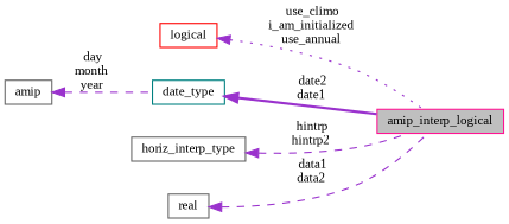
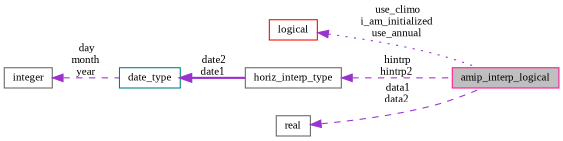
  digraph {
    fontname="Liberation Serif"
    rankdir=LR
    node [color=gray40 fillcolor=white fontname="Liberation Serif" fontsize=10 shape=record style=filled]
    edge [color=darkorchid3 dir=back fontname="Liberation Serif" fontsize=10 labelfontname=Helvetica labelfontsize=10 style=dashed]
    n1 [color=deeppink fillcolor=grey75 fontcolor=black height=0.2 label=amip_interp_logical width=0.4]
    n2 [color=red height=0.2 label=logical width=0.4]
    n3 [color=teal height=0.2 label=date_type width=0.4]
-   n4 [height=0.2 label=amip width=0.4]
+   n4 [height=0.2 label=integer width=0.4]
    n5 [height=0.2 label=horiz_interp_type width=0.4]
    n6 [height=0.2 label=real width=0.4]
    n2 -> n1 [label=" use_climo\ni_am_initialized\nuse_annual" style=dotted]
-   n3 -> n1 [label=" date2\ndate1" style=bold]
+   n3 -> n5 [label=" date2\ndate1" style=bold]
    n4 -> n3 [label=" day\nmonth\nyear"]
    n5 -> n1 [label=" hintrp\nhintrp2"]
    n6 -> n1 [label=" data1\ndata2"]
  }
